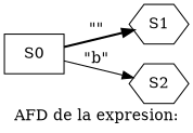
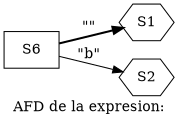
  digraph {
    label="AFD de la expresion:"
    rankdir=LR
    node [shape=hexagon]
-   n1 [label=S0 shape=box]
+   n1 [label=S6 shape=box]
    n2 [label=S1]
    n3 [label=S2]
    n1 -> n2 [label="\"\"" style=bold]
    n1 -> n3 [label="\"b\"" style=solid]
  }
